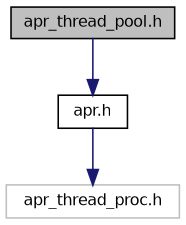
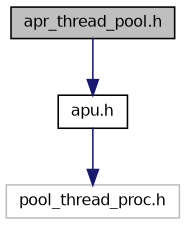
  digraph {
    node [color=black fillcolor=white fontname=Helvetica fontsize=10 shape=record style=filled]
    edge [color=midnightblue fontname=Helvetica fontsize=10 labelfontname=Helvetica labelfontsize=10 style=solid]
    n1 [fillcolor=grey75 fontcolor=black height=0.2 label="apr_thread_pool.h" width=0.4]
-   n2 [height=0.2 label="apr.h" width=0.4]
-   n3 [color=grey75 height=0.2 label="apr_thread_proc.h" width=0.4]
+   n2 [height=0.2 label="apu.h" width=0.4]
+   n3 [color=grey75 height=0.2 label="pool_thread_proc.h" width=0.4]
    n1 -> n2
    n2 -> n3
  }
